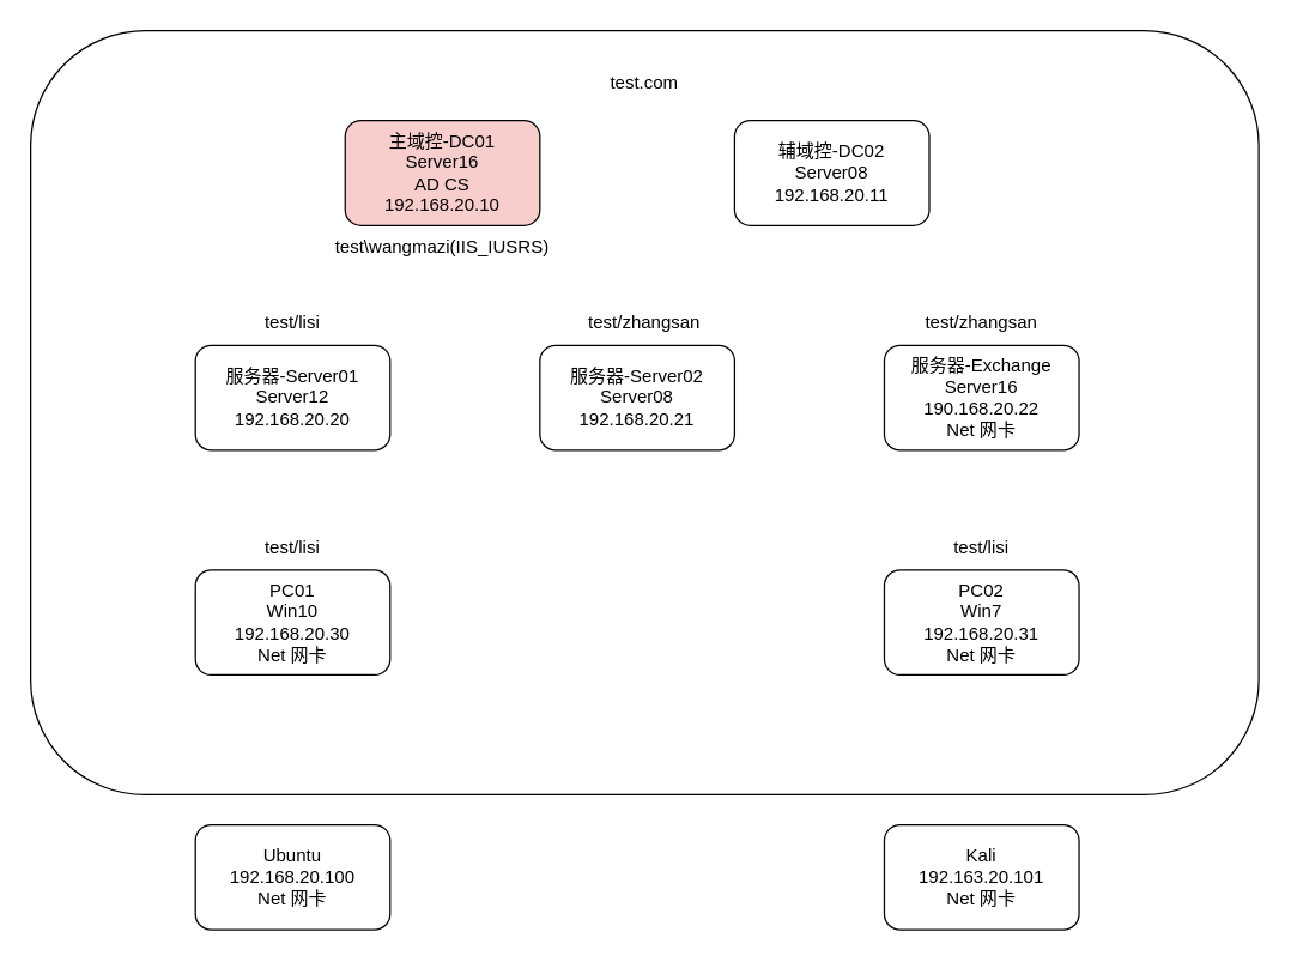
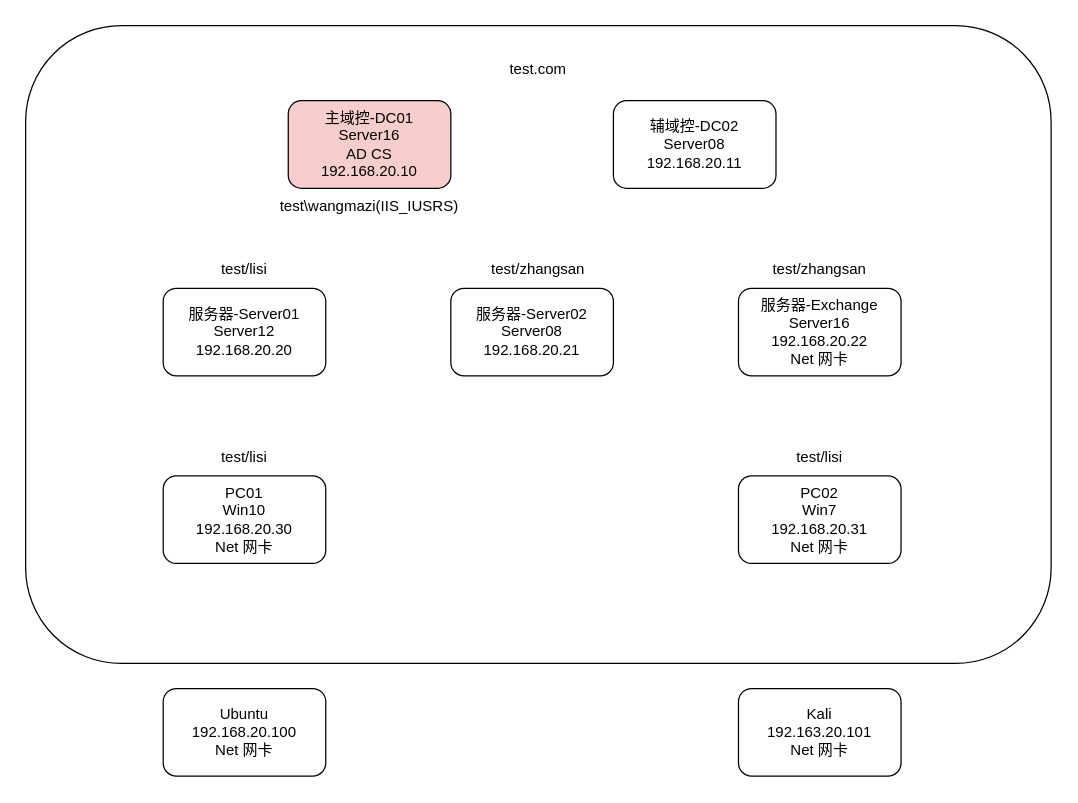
  <mxCell id="0" />
  <mxCell id="1" parent="0" />
  <mxCell id="2" value="" style="rounded=1;whiteSpace=wrap;html=1;" vertex="1" parent="1"><mxGeometry x="20" y="20" width="820" height="510" as="geometry" /></mxCell>
  <mxCell id="3" value="主域控-DC01&lt;br&gt;Server16&lt;br&gt;AD CS&lt;br&gt;192.168.20.10" style="rounded=1;whiteSpace=wrap;html=1;fillColor=#f8cecc;" vertex="1" parent="1"><mxGeometry x="230" y="80" width="130" height="70" as="geometry" /></mxCell>
  <mxCell id="4" value="辅域控-DC02&lt;br&gt;Server08&lt;br&gt;192.168.20.11" style="rounded=1;whiteSpace=wrap;html=1;" vertex="1" parent="1"><mxGeometry x="490" y="80" width="130" height="70" as="geometry" /></mxCell>
  <mxCell id="5" value="服务器-Server02&lt;br&gt;Server08&lt;br&gt;192.168.20.21" style="rounded=1;whiteSpace=wrap;html=1;" vertex="1" parent="1"><mxGeometry x="360" y="230" width="130" height="70" as="geometry" /></mxCell>
  <mxCell id="6" value="服务器-Server01&lt;br&gt;Server12&lt;br&gt;192.168.20.20" style="rounded=1;whiteSpace=wrap;html=1;" vertex="1" parent="1"><mxGeometry x="130" y="230" width="130" height="70" as="geometry" /></mxCell>
- <mxCell id="7" value="服务器-Exchange&lt;br&gt;Server16&lt;br&gt;190.168.20.22&lt;br&gt;Net 网卡" style="rounded=1;whiteSpace=wrap;html=1;" vertex="1" parent="1"><mxGeometry x="590" y="230" width="130" height="70" as="geometry" /></mxCell>
+ <mxCell id="7" value="服务器-Exchange&lt;br&gt;Server16&lt;br&gt;192.168.20.22&lt;br&gt;Net 网卡" style="rounded=1;whiteSpace=wrap;html=1;" vertex="1" parent="1"><mxGeometry x="590" y="230" width="130" height="70" as="geometry" /></mxCell>
  <mxCell id="8" value="PC01&lt;br&gt;Win10&lt;br&gt;192.168.20.30&lt;br&gt;Net 网卡" style="rounded=1;whiteSpace=wrap;html=1;" vertex="1" parent="1"><mxGeometry x="130" y="380" width="130" height="70" as="geometry" /></mxCell>
  <mxCell id="9" value="PC02&lt;br&gt;Win7&lt;br&gt;192.168.20.31&lt;br&gt;Net 网卡" style="rounded=1;whiteSpace=wrap;html=1;" vertex="1" parent="1"><mxGeometry x="590" y="380" width="130" height="70" as="geometry" /></mxCell>
  <mxCell id="10" value="test.com" style="text;html=1;strokeColor=none;fillColor=none;align=center;verticalAlign=middle;whiteSpace=wrap;rounded=0;" vertex="1" parent="1"><mxGeometry x="400" y="40" width="60" height="30" as="geometry" /></mxCell>
  <mxCell id="11" value="Ubuntu&lt;br&gt;192.168.20.100&lt;br&gt;Net 网卡" style="rounded=1;whiteSpace=wrap;html=1;" vertex="1" parent="1"><mxGeometry x="130" y="550" width="130" height="70" as="geometry" /></mxCell>
  <mxCell id="12" value="Kali&lt;br&gt;192.163.20.101&lt;br&gt;Net 网卡" style="rounded=1;whiteSpace=wrap;html=1;" vertex="1" parent="1"><mxGeometry x="590" y="550" width="130" height="70" as="geometry" /></mxCell>
  <mxCell id="13" value="test/zhangsan" style="text;html=1;strokeColor=none;fillColor=none;align=center;verticalAlign=middle;whiteSpace=wrap;rounded=0;" vertex="1" parent="1"><mxGeometry x="400" y="200" width="60" height="30" as="geometry" /></mxCell>
  <mxCell id="14" value="test/zhangsan" style="text;html=1;strokeColor=none;fillColor=none;align=center;verticalAlign=middle;whiteSpace=wrap;rounded=0;" vertex="1" parent="1"><mxGeometry x="625" y="200" width="60" height="30" as="geometry" /></mxCell>
  <mxCell id="15" value="test/lisi" style="text;html=1;strokeColor=none;fillColor=none;align=center;verticalAlign=middle;whiteSpace=wrap;rounded=0;" vertex="1" parent="1"><mxGeometry x="165" y="350" width="60" height="30" as="geometry" /></mxCell>
  <mxCell id="16" value="test/lisi" style="text;html=1;strokeColor=none;fillColor=none;align=center;verticalAlign=middle;whiteSpace=wrap;rounded=0;" vertex="1" parent="1"><mxGeometry x="625" y="350" width="60" height="30" as="geometry" /></mxCell>
  <mxCell id="17" value="test/lisi" style="text;html=1;strokeColor=none;fillColor=none;align=center;verticalAlign=middle;whiteSpace=wrap;rounded=0;" vertex="1" parent="1"><mxGeometry x="165" y="200" width="60" height="30" as="geometry" /></mxCell>
  <mxCell id="18" value="test\wangmazi(IIS_IUSRS)" style="text;html=1;strokeColor=none;fillColor=none;align=center;verticalAlign=middle;whiteSpace=wrap;rounded=0;" vertex="1" parent="1"><mxGeometry x="265" y="150" width="60" height="30" as="geometry" /></mxCell>
